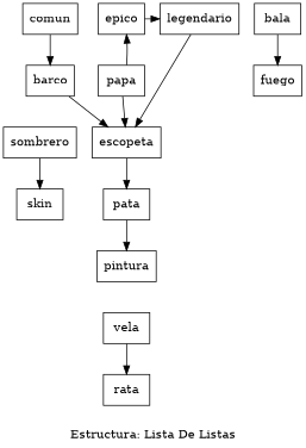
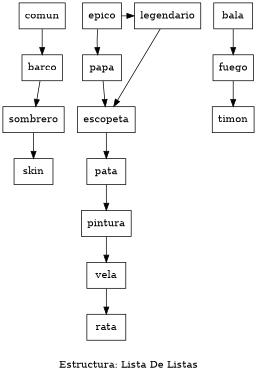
  digraph {
    label="Estructura: Lista De Listas"
    node [shape=box]
    n1 [label=comun]
    n2 [label=epico]
    n3 [label=legendario]
    n4 [label=barco]
    n5 [label=sombrero]
    n6 [label=skin]
    n7 [label=pintura]
    n8 [label=vela]
    n9 [label=rata]
    n10 [label=papa]
    n11 [label=escopeta]
    n12 [label=pata]
    n13 [label=bala]
    n14 [label=fuego]
+   n15 [label=timon]
    subgraph sub_1 {
      rank=same
      n1
      n2
      n3
    }
    subgraph sub_2 {
      rank=none
      n1
      n4
      n5
      n6
      n7
      n8
      n9
    }
    subgraph sub_3 {
      rank=none
      n2
      n10
      n11
      n12
    }
    subgraph sub_4 {
      rank=none
      n3
      n13
      n14
+     n15
    }
    n1 -> n4
    n2 -> n3
-   n10 -> n2
+   n2 -> n10
    n3 -> n11
-   n4 -> n11
+   n4 -> n5
    n5 -> n6
+   n7 -> n8
    n8 -> n9
    n10 -> n11
    n11 -> n12
    n12 -> n7
    n13 -> n14
+   n14 -> n15
  }
